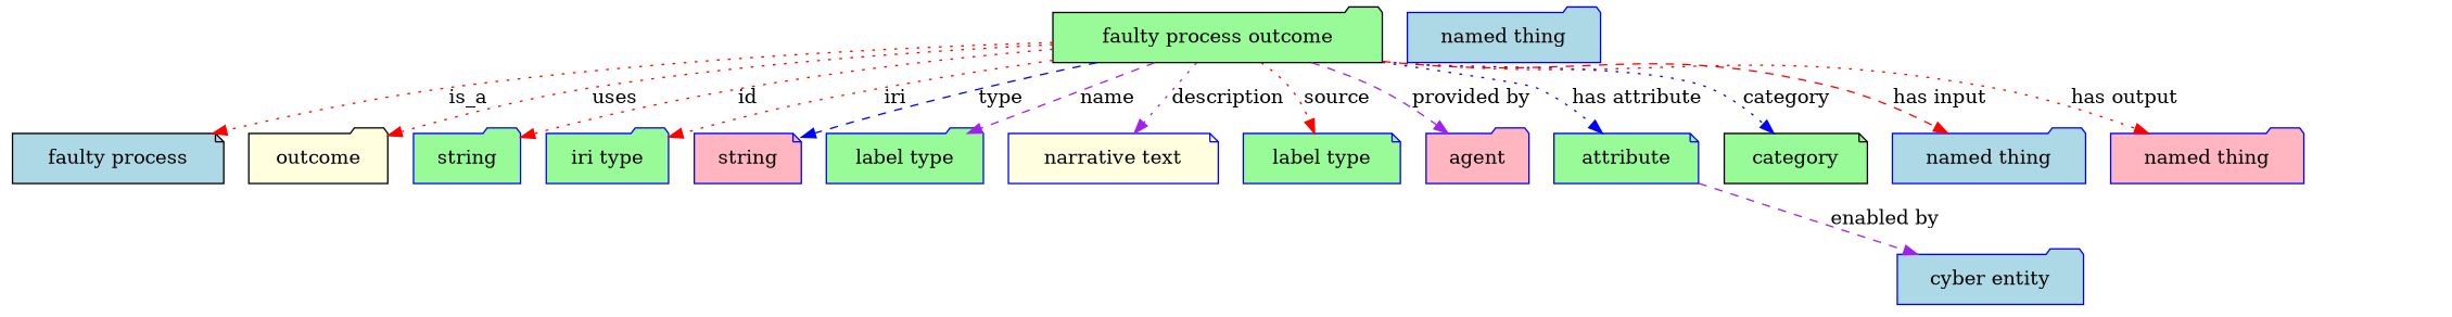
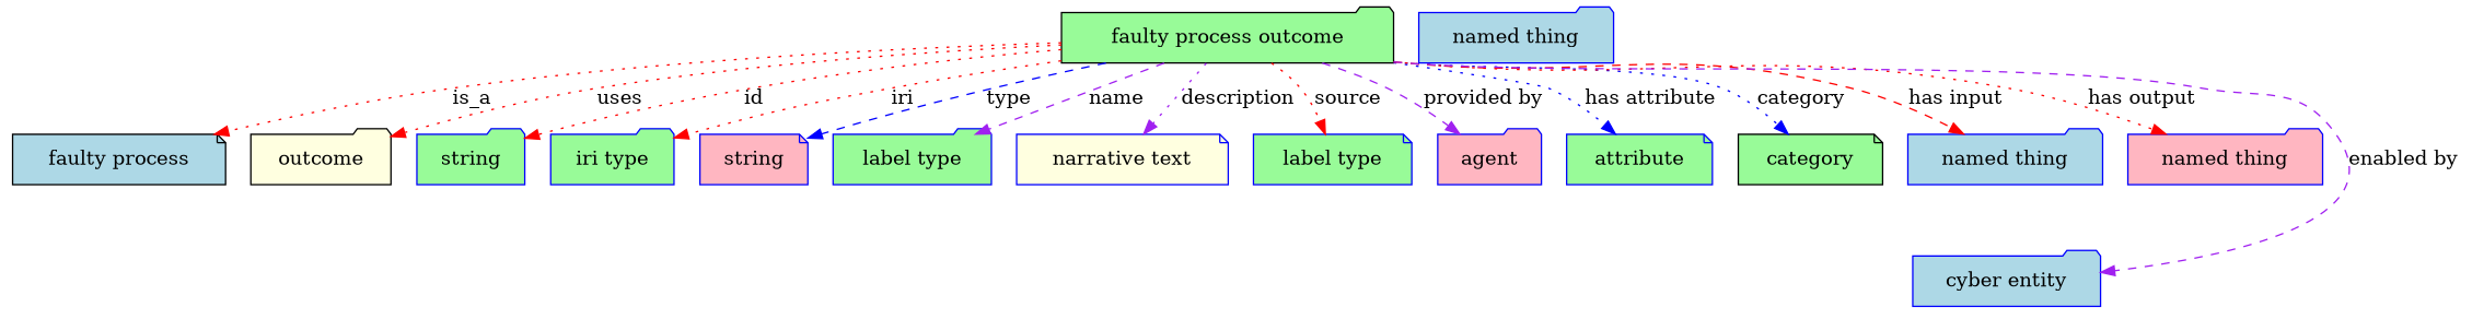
  digraph {
    node [fillcolor=palegreen shape=folder style=filled color=blue]
    edge [color=red style=dotted]
    n1 [height=0.5 label="faulty process outcome" width=3.2858 color=""]
    "faulty process" [fillcolor=lightblue height=0.5 shape=note width=2.1123 color=""]
    outcome [fillcolor=lightyellow height=0.5 width=1.3902 color=""]
    n4 [height=0.5 label=string width=1.0652]
    n5 [height=0.5 label="iri type" width=1.2277]
    n6 [fillcolor=lightpink height=0.5 label=string shape=note width=1.0652]
    n7 [height=0.5 label="label type" width=1.5707]
    n8 [fillcolor=lightyellow height=0.5 label="narrative text" shape=note width=2.0943]
    n9 [height=0.5 label="label type" shape=note width=1.5707]
    n10 [fillcolor=lightpink height=0.5 label=agent width=1.0291]
    n11 [height=0.5 label=attribute shape=note width=1.4443]
    category [height=0.5 shape=note width=1.4263 color=""]
    n13 [fillcolor=lightblue height=0.5 label="named thing" width=1.9318]
    n14 [fillcolor=lightpink height=0.5 label="named thing" width=1.9318]
    n15 [fillcolor=lightblue height=0.5 label="cyber entity" width=1.8596]
    n16 [fillcolor=lightblue height=0.5 label="named thing" width=1.9318]
    n1 -> "faulty process" [label=is_a]
    n1 -> outcome [label=uses]
    n1 -> n4 [label=id]
    n1 -> n5 [label=iri]
    n1 -> n6 [color=blue label=type style=dashed]
    n1 -> n7 [color=purple label=name style=dashed]
    n1 -> n8 [color=purple label=description]
    n1 -> n9 [label=source]
    n1 -> n10 [color=purple label="provided by" style=dashed]
    n1 -> n11 [color=blue label="has attribute"]
    n1 -> category [color=blue label=category]
    n1 -> n13 [label="has input" style=dashed]
    n1 -> n14 [label="has output"]
-   n11 -> n15 [color=purple label="enabled by" style=dashed]
+   n1 -> n15 [color=purple label="enabled by" style=dashed]
  }
